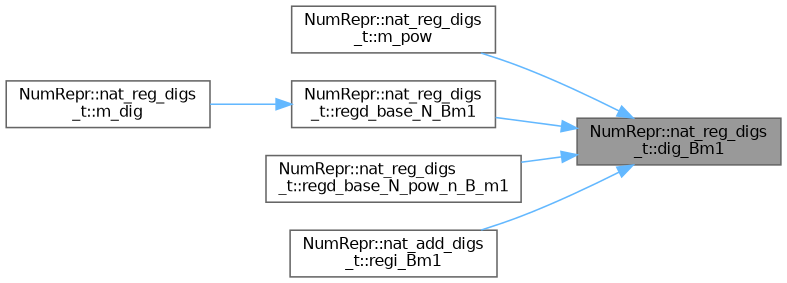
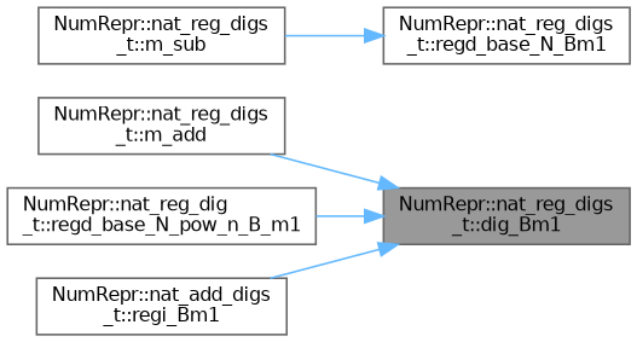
  digraph {
    rankdir=RL
    node [color=grey40 fillcolor=white fontname=Helvetica fontsize=10 shape=box style=filled]
    edge [color=steelblue1 dir=back fontname=Helvetica fontsize=10 labelfontname=Helvetica labelfontsize=10 style=solid]
    n1 [color=gray40 fillcolor=grey60 fontcolor=black height=0.2 label="NumRepr::nat_reg_digs\l_t::dig_Bm1" width=0.4]
-   n2 [height=0.2 label="NumRepr::nat_reg_digs\l_t::m_pow" width=0.4]
+   n2 [height=0.2 label="NumRepr::nat_reg_digs\l_t::m_add" width=0.4]
    n3 [height=0.2 label="NumRepr::nat_reg_digs\l_t::regd_base_N_Bm1" width=0.4]
-   n4 [height=0.2 label="NumRepr::nat_reg_digs\l_t::regd_base_N_pow_n_B_m1" width=0.4]
+   n4 [height=0.2 label="NumRepr::nat_reg_dig\l_t::regd_base_N_pow_n_B_m1" width=0.4]
    n5 [height=0.2 label="NumRepr::nat_add_digs\l_t::regi_Bm1" width=0.4]
-   n6 [height=0.2 label="NumRepr::nat_reg_digs\l_t::m_dig" width=0.4]
+   n6 [height=0.2 label="NumRepr::nat_reg_digs\l_t::m_sub" width=0.4]
    n1 -> n2
-   n1 -> n3
    n1 -> n4
    n1 -> n5
    n3 -> n6
  }
